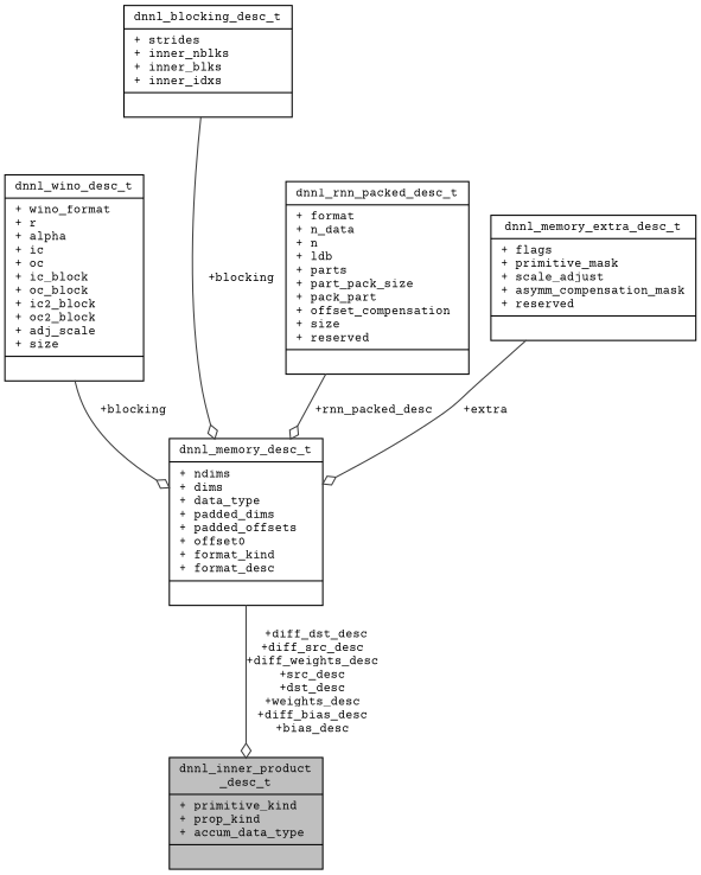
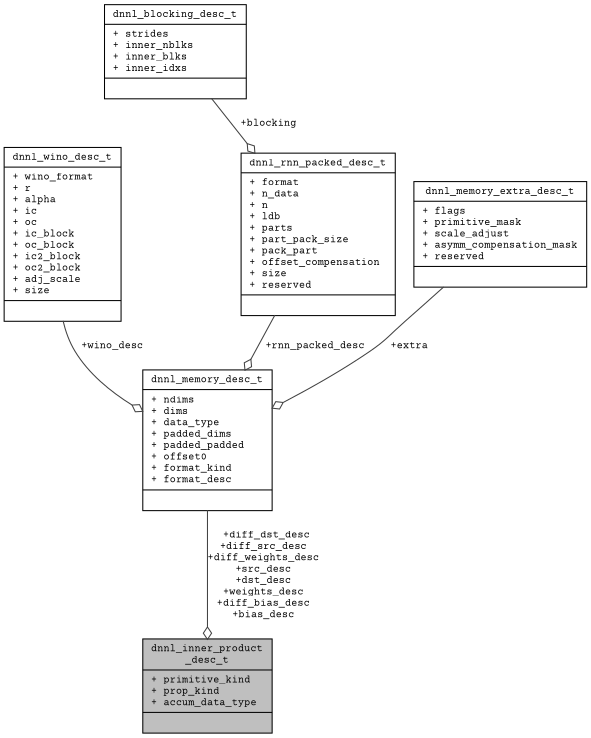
  digraph {
    fontname="Courier Prime"
    node [color=black fillcolor=white fontname="Courier Prime" fontsize=10 shape=record style=filled]
    edge [arrowhead=odiamond color=grey25 fontname="Courier Prime" fontsize=10 labelfontname=Helvetica labelfontsize=10 style=solid]
    n1 [fillcolor=grey75 fontcolor=black height=0.2 label="{dnnl_inner_product\l_desc_t\n|+ primitive_kind\l+ prop_kind\l+ accum_data_type\l|}" width=0.4]
-   n2 [height=0.2 label="{dnnl_memory_desc_t\n|+ ndims\l+ dims\l+ data_type\l+ padded_dims\l+ padded_offsets\l+ offset0\l+ format_kind\l+ format_desc\l|}" width=0.4]
+   n2 [height=0.2 label="{dnnl_memory_desc_t\n|+ ndims\l+ dims\l+ data_type\l+ padded_dims\l+ padded_padded\l+ offset0\l+ format_kind\l+ format_desc\l|}" width=0.4]
    n3 [height=0.2 label="{dnnl_wino_desc_t\n|+ wino_format\l+ r\l+ alpha\l+ ic\l+ oc\l+ ic_block\l+ oc_block\l+ ic2_block\l+ oc2_block\l+ adj_scale\l+ size\l|}" width=0.4]
    n4 [height=0.2 label="{dnnl_blocking_desc_t\n|+ strides\l+ inner_nblks\l+ inner_blks\l+ inner_idxs\l|}" width=0.4]
    n5 [height=0.2 label="{dnnl_rnn_packed_desc_t\n|+ format\l+ n_data\l+ n\l+ ldb\l+ parts\l+ part_pack_size\l+ pack_part\l+ offset_compensation\l+ size\l+ reserved\l|}" width=0.4]
    n6 [height=0.2 label="{dnnl_memory_extra_desc_t\n|+ flags\l+ primitive_mask\l+ scale_adjust\l+ asymm_compensation_mask\l+ reserved\l|}" width=0.4]
    n2 -> n1 [label=" +diff_dst_desc\n+diff_src_desc\n+diff_weights_desc\n+src_desc\n+dst_desc\n+weights_desc\n+diff_bias_desc\n+bias_desc"]
-   n3 -> n2 [label=" +blocking"]
-   n4 -> n2 [label=" +blocking"]
+   n3 -> n2 [label=" +wino_desc"]
+   n4 -> n5 [label=" +blocking"]
    n5 -> n2 [label=" +rnn_packed_desc"]
    n6 -> n2 [label=" +extra"]
  }
